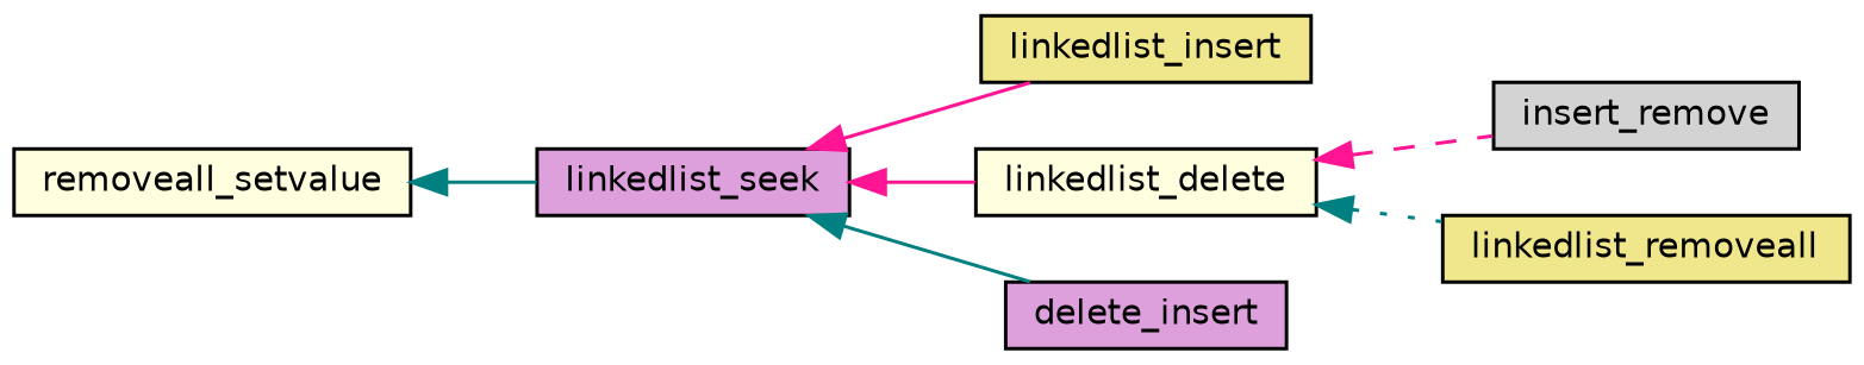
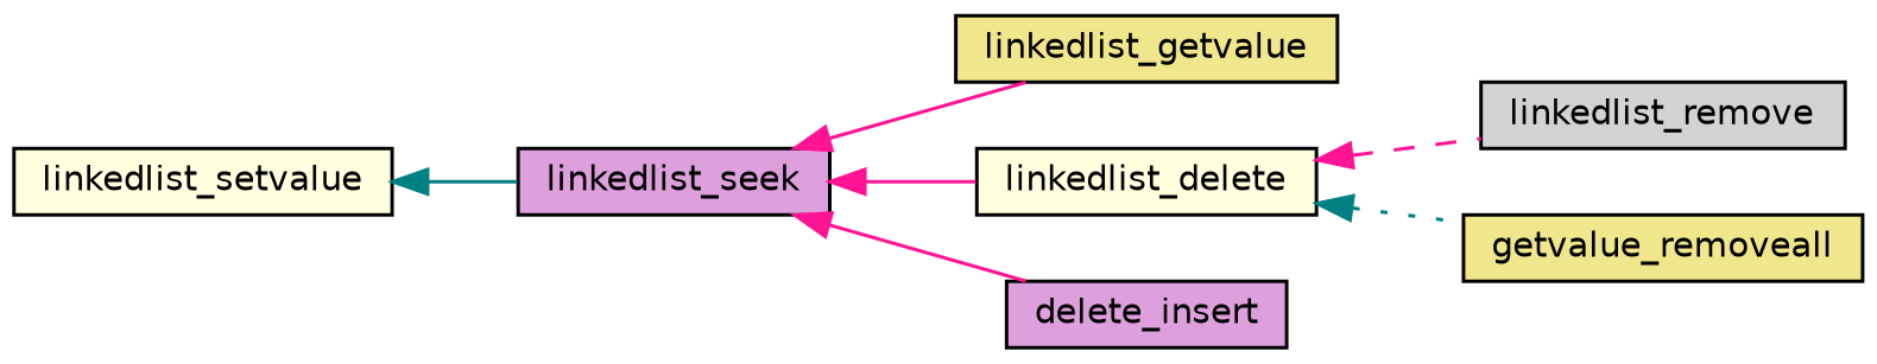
  digraph {
    rankdir=LR
    node [color=black fillcolor=plum fontname=Helvetica fontsize=10 shape=record style=filled]
    edge [color=deeppink dir=back fontname=Helvetica fontsize=10 labelfontname=Helvetica labelfontsize=10 style=solid]
    n1 [fontcolor=black height=0.2 label=linkedlist_seek width=0.4]
-   n2 [fillcolor=khaki height=0.2 label=linkedlist_insert width=0.4]
+   n2 [fillcolor=khaki height=0.2 label=linkedlist_getvalue width=0.4]
    n3 [fillcolor=lightyellow height=0.2 label=linkedlist_delete width=0.4]
    n4 [height=0.2 label=delete_insert width=0.4]
-   n5 [fillcolor=lightyellow height=0.2 label=removeall_setvalue width=0.4]
-   n6 [fillcolor=lightgrey height=0.2 label=insert_remove width=0.4]
-   n7 [fillcolor=khaki height=0.2 label=linkedlist_removeall width=0.4]
+   n5 [fillcolor=lightyellow height=0.2 label=linkedlist_setvalue width=0.4]
+   n6 [fillcolor=lightgrey height=0.2 label=linkedlist_remove width=0.4]
+   n7 [fillcolor=khaki height=0.2 label=getvalue_removeall width=0.4]
    n1 -> n2
    n1 -> n3
-   n1 -> n4 [color=teal]
+   n1 -> n4
    n3 -> n6 [style=dashed]
    n3 -> n7 [color=teal style=dotted]
    n5 -> n1 [color=teal]
  }
